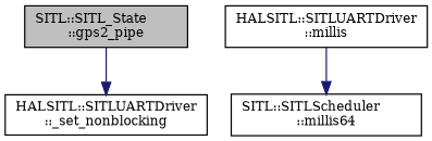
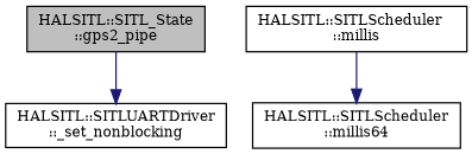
  digraph {
    fontname="DejaVu Serif"
    rankdir=TB
    node [color=black fillcolor=white fontname="DejaVu Serif" fontsize=10 shape=record style=filled]
    edge [color=midnightblue fontname="DejaVu Serif" fontsize=10 labelfontname=Helvetica labelfontsize=10 style=solid]
-   n1 [fillcolor=grey75 fontcolor=black height=0.2 label="SITL::SITL_State\l::gps2_pipe" width=0.4]
+   n1 [fillcolor=grey75 fontcolor=black height=0.2 label="HALSITL::SITL_State\l::gps2_pipe" width=0.4]
    n2 [height=0.2 label="HALSITL::SITLUARTDriver\l::_set_nonblocking" width=0.4]
-   n3 [height=0.2 label="HALSITL::SITLUARTDriver\l::millis" width=0.4]
-   n4 [height=0.2 label="SITL::SITLScheduler\l::millis64" width=0.4]
+   n3 [height=0.2 label="HALSITL::SITLScheduler\l::millis" width=0.4]
+   n4 [height=0.2 label="HALSITL::SITLScheduler\l::millis64" width=0.4]
    n1 -> n2
    n3 -> n4
  }
